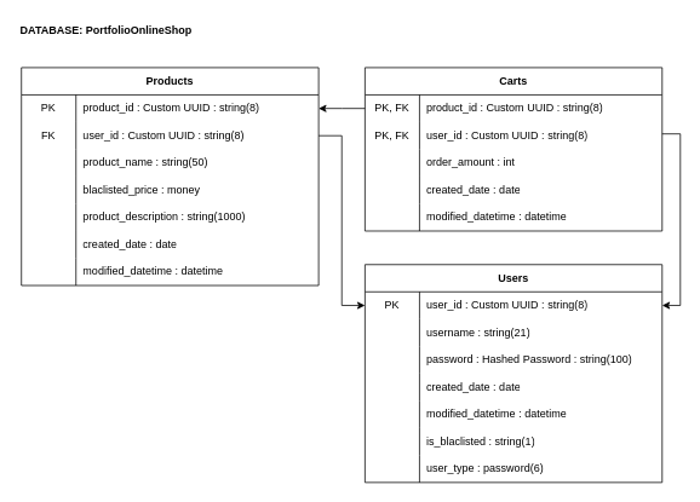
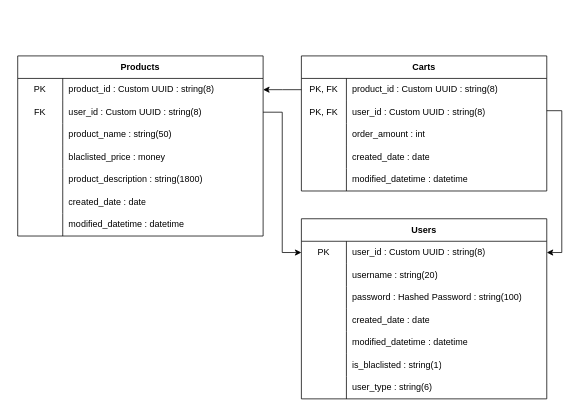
  <mxCell id="0" />
  <mxCell id="1" parent="0" />
  <mxCell id="2" value="Products" style="shape=table;startSize=30;container=1;collapsible=1;childLayout=tableLayout;fixedRows=1;rowLines=0;fontStyle=1;align=center;resizeLast=1;html=1;whiteSpace=wrap;" parent="1" vertex="1"><mxGeometry x="23" y="74" width="327" height="240" as="geometry" /></mxCell>
  <mxCell id="3" value="" style="shape=tableRow;horizontal=0;startSize=0;swimlaneHead=0;swimlaneBody=0;fillColor=none;collapsible=0;dropTarget=0;points=[[0,0.5],[1,0.5]];portConstraint=eastwest;top=0;left=0;right=0;bottom=0;html=1;" parent="2" vertex="1"><mxGeometry y="30" width="327" height="30" as="geometry" /></mxCell>
  <mxCell id="4" value="PK" style="shape=partialRectangle;connectable=0;fillColor=none;top=0;left=0;bottom=0;right=0;editable=1;overflow=hidden;html=1;whiteSpace=wrap;" parent="3" vertex="1"><mxGeometry width="60" height="30" as="geometry"><mxRectangle width="60" height="30" as="alternateBounds" /></mxGeometry></mxCell>
  <mxCell id="5" value="product_id : Custom UUID : string(8)" style="shape=partialRectangle;connectable=0;fillColor=none;top=0;left=0;bottom=0;right=0;align=left;spacingLeft=6;overflow=hidden;html=1;whiteSpace=wrap;" parent="3" vertex="1"><mxGeometry x="60" width="267" height="30" as="geometry"><mxRectangle width="267" height="30" as="alternateBounds" /></mxGeometry></mxCell>
  <mxCell id="6" value="" style="shape=tableRow;horizontal=0;startSize=0;swimlaneHead=0;swimlaneBody=0;fillColor=none;collapsible=0;dropTarget=0;points=[[0,0.5],[1,0.5]];portConstraint=eastwest;top=0;left=0;right=0;bottom=0;html=1;" parent="2" vertex="1"><mxGeometry y="60" width="327" height="30" as="geometry" /></mxCell>
  <mxCell id="7" value="FK" style="shape=partialRectangle;connectable=0;fillColor=none;top=0;left=0;bottom=0;right=0;editable=1;overflow=hidden;html=1;whiteSpace=wrap;" parent="6" vertex="1"><mxGeometry width="60" height="30" as="geometry"><mxRectangle width="60" height="30" as="alternateBounds" /></mxGeometry></mxCell>
  <mxCell id="8" value="user_id : Custom UUID : string(8)" style="shape=partialRectangle;connectable=0;fillColor=none;top=0;left=0;bottom=0;right=0;align=left;spacingLeft=6;overflow=hidden;html=1;whiteSpace=wrap;" parent="6" vertex="1"><mxGeometry x="60" width="267" height="30" as="geometry"><mxRectangle width="267" height="30" as="alternateBounds" /></mxGeometry></mxCell>
  <mxCell id="9" value="" style="shape=tableRow;horizontal=0;startSize=0;swimlaneHead=0;swimlaneBody=0;fillColor=none;collapsible=0;dropTarget=0;points=[[0,0.5],[1,0.5]];portConstraint=eastwest;top=0;left=0;right=0;bottom=0;html=1;" parent="2" vertex="1"><mxGeometry y="90" width="327" height="30" as="geometry" /></mxCell>
  <mxCell id="10" value="" style="shape=partialRectangle;connectable=0;fillColor=none;top=0;left=0;bottom=0;right=0;editable=1;overflow=hidden;html=1;whiteSpace=wrap;" parent="9" vertex="1"><mxGeometry width="60" height="30" as="geometry"><mxRectangle width="60" height="30" as="alternateBounds" /></mxGeometry></mxCell>
  <mxCell id="11" value="product_name : string(50)" style="shape=partialRectangle;connectable=0;fillColor=none;top=0;left=0;bottom=0;right=0;align=left;spacingLeft=6;overflow=hidden;html=1;whiteSpace=wrap;" parent="9" vertex="1"><mxGeometry x="60" width="267" height="30" as="geometry"><mxRectangle width="267" height="30" as="alternateBounds" /></mxGeometry></mxCell>
  <mxCell id="12" value="" style="shape=tableRow;horizontal=0;startSize=0;swimlaneHead=0;swimlaneBody=0;fillColor=none;collapsible=0;dropTarget=0;points=[[0,0.5],[1,0.5]];portConstraint=eastwest;top=0;left=0;right=0;bottom=0;html=1;" parent="2" vertex="1"><mxGeometry y="120" width="327" height="30" as="geometry" /></mxCell>
  <mxCell id="13" value="" style="shape=partialRectangle;connectable=0;fillColor=none;top=0;left=0;bottom=0;right=0;editable=1;overflow=hidden;html=1;whiteSpace=wrap;" parent="12" vertex="1"><mxGeometry width="60" height="30" as="geometry"><mxRectangle width="60" height="30" as="alternateBounds" /></mxGeometry></mxCell>
  <mxCell id="14" value="blaclisted_price : money" style="shape=partialRectangle;connectable=0;fillColor=none;top=0;left=0;bottom=0;right=0;align=left;spacingLeft=6;overflow=hidden;html=1;whiteSpace=wrap;" parent="12" vertex="1"><mxGeometry x="60" width="267" height="30" as="geometry"><mxRectangle width="267" height="30" as="alternateBounds" /></mxGeometry></mxCell>
  <mxCell id="15" value="" style="shape=tableRow;horizontal=0;startSize=0;swimlaneHead=0;swimlaneBody=0;fillColor=none;collapsible=0;dropTarget=0;points=[[0,0.5],[1,0.5]];portConstraint=eastwest;top=0;left=0;right=0;bottom=0;html=1;" parent="2" vertex="1"><mxGeometry y="150" width="327" height="30" as="geometry" /></mxCell>
  <mxCell id="16" value="" style="shape=partialRectangle;connectable=0;fillColor=none;top=0;left=0;bottom=0;right=0;editable=1;overflow=hidden;html=1;whiteSpace=wrap;" parent="15" vertex="1"><mxGeometry width="60" height="30" as="geometry"><mxRectangle width="60" height="30" as="alternateBounds" /></mxGeometry></mxCell>
- <mxCell id="17" value="product_description : string(1000)" style="shape=partialRectangle;connectable=0;fillColor=none;top=0;left=0;bottom=0;right=0;align=left;spacingLeft=6;overflow=hidden;html=1;whiteSpace=wrap;" parent="15" vertex="1"><mxGeometry x="60" width="267" height="30" as="geometry"><mxRectangle width="267" height="30" as="alternateBounds" /></mxGeometry></mxCell>
+ <mxCell id="17" value="product_description : string(1800)" style="shape=partialRectangle;connectable=0;fillColor=none;top=0;left=0;bottom=0;right=0;align=left;spacingLeft=6;overflow=hidden;html=1;whiteSpace=wrap;" parent="15" vertex="1"><mxGeometry x="60" width="267" height="30" as="geometry"><mxRectangle width="267" height="30" as="alternateBounds" /></mxGeometry></mxCell>
  <mxCell id="18" value="" style="shape=tableRow;horizontal=0;startSize=0;swimlaneHead=0;swimlaneBody=0;fillColor=none;collapsible=0;dropTarget=0;points=[[0,0.5],[1,0.5]];portConstraint=eastwest;top=0;left=0;right=0;bottom=0;html=1;" parent="2" vertex="1"><mxGeometry y="180" width="327" height="30" as="geometry" /></mxCell>
  <mxCell id="19" value="" style="shape=partialRectangle;connectable=0;fillColor=none;top=0;left=0;bottom=0;right=0;editable=1;overflow=hidden;html=1;whiteSpace=wrap;" parent="18" vertex="1"><mxGeometry width="60" height="30" as="geometry"><mxRectangle width="60" height="30" as="alternateBounds" /></mxGeometry></mxCell>
  <mxCell id="20" value="created_date : date" style="shape=partialRectangle;connectable=0;fillColor=none;top=0;left=0;bottom=0;right=0;align=left;spacingLeft=6;overflow=hidden;html=1;whiteSpace=wrap;" parent="18" vertex="1"><mxGeometry x="60" width="267" height="30" as="geometry"><mxRectangle width="267" height="30" as="alternateBounds" /></mxGeometry></mxCell>
  <mxCell id="21" value="" style="shape=tableRow;horizontal=0;startSize=0;swimlaneHead=0;swimlaneBody=0;fillColor=none;collapsible=0;dropTarget=0;points=[[0,0.5],[1,0.5]];portConstraint=eastwest;top=0;left=0;right=0;bottom=0;html=1;" parent="2" vertex="1"><mxGeometry y="210" width="327" height="30" as="geometry" /></mxCell>
  <mxCell id="22" value="" style="shape=partialRectangle;connectable=0;fillColor=none;top=0;left=0;bottom=0;right=0;editable=1;overflow=hidden;html=1;whiteSpace=wrap;" parent="21" vertex="1"><mxGeometry width="60" height="30" as="geometry"><mxRectangle width="60" height="30" as="alternateBounds" /></mxGeometry></mxCell>
  <mxCell id="23" value="modified_datetime : datetime" style="shape=partialRectangle;connectable=0;fillColor=none;top=0;left=0;bottom=0;right=0;align=left;spacingLeft=6;overflow=hidden;html=1;whiteSpace=wrap;" parent="21" vertex="1"><mxGeometry x="60" width="267" height="30" as="geometry"><mxRectangle width="267" height="30" as="alternateBounds" /></mxGeometry></mxCell>
- <mxCell id="24" value="DATABASE: PortfolioOnlineShop" style="text;html=1;align=left;verticalAlign=middle;resizable=0;points=[];autosize=1;strokeColor=none;fillColor=none;fontStyle=1" parent="1" vertex="1"><mxGeometry x="20" y="20" width="194" height="26" as="geometry" /></mxCell>
  <mxCell id="25" value="Carts" style="shape=table;startSize=30;container=1;collapsible=1;childLayout=tableLayout;fixedRows=1;rowLines=0;fontStyle=1;align=center;resizeLast=1;html=1;whiteSpace=wrap;" parent="1" vertex="1"><mxGeometry x="401" y="74" width="327" height="180" as="geometry" /></mxCell>
  <mxCell id="26" value="" style="shape=tableRow;horizontal=0;startSize=0;swimlaneHead=0;swimlaneBody=0;fillColor=none;collapsible=0;dropTarget=0;points=[[0,0.5],[1,0.5]];portConstraint=eastwest;top=0;left=0;right=0;bottom=0;html=1;" parent="25" vertex="1"><mxGeometry y="30" width="327" height="30" as="geometry" /></mxCell>
  <mxCell id="27" value="PK, FK" style="shape=partialRectangle;connectable=0;fillColor=none;top=0;left=0;bottom=0;right=0;editable=1;overflow=hidden;html=1;whiteSpace=wrap;" parent="26" vertex="1"><mxGeometry width="60" height="30" as="geometry"><mxRectangle width="60" height="30" as="alternateBounds" /></mxGeometry></mxCell>
  <mxCell id="28" value="product_id : Custom UUID : string(8)" style="shape=partialRectangle;connectable=0;fillColor=none;top=0;left=0;bottom=0;right=0;align=left;spacingLeft=6;overflow=hidden;html=1;whiteSpace=wrap;" parent="26" vertex="1"><mxGeometry x="60" width="267" height="30" as="geometry"><mxRectangle width="267" height="30" as="alternateBounds" /></mxGeometry></mxCell>
  <mxCell id="29" value="" style="shape=tableRow;horizontal=0;startSize=0;swimlaneHead=0;swimlaneBody=0;fillColor=none;collapsible=0;dropTarget=0;points=[[0,0.5],[1,0.5]];portConstraint=eastwest;top=0;left=0;right=0;bottom=0;html=1;" parent="25" vertex="1"><mxGeometry y="60" width="327" height="30" as="geometry" /></mxCell>
  <mxCell id="30" value="PK, FK" style="shape=partialRectangle;connectable=0;fillColor=none;top=0;left=0;bottom=0;right=0;editable=1;overflow=hidden;html=1;whiteSpace=wrap;" parent="29" vertex="1"><mxGeometry width="60" height="30" as="geometry"><mxRectangle width="60" height="30" as="alternateBounds" /></mxGeometry></mxCell>
  <mxCell id="31" value="user_id : Custom UUID : string(8)" style="shape=partialRectangle;connectable=0;fillColor=none;top=0;left=0;bottom=0;right=0;align=left;spacingLeft=6;overflow=hidden;html=1;whiteSpace=wrap;" parent="29" vertex="1"><mxGeometry x="60" width="267" height="30" as="geometry"><mxRectangle width="267" height="30" as="alternateBounds" /></mxGeometry></mxCell>
  <mxCell id="32" value="" style="shape=tableRow;horizontal=0;startSize=0;swimlaneHead=0;swimlaneBody=0;fillColor=none;collapsible=0;dropTarget=0;points=[[0,0.5],[1,0.5]];portConstraint=eastwest;top=0;left=0;right=0;bottom=0;html=1;" parent="25" vertex="1"><mxGeometry y="90" width="327" height="30" as="geometry" /></mxCell>
  <mxCell id="33" value="" style="shape=partialRectangle;connectable=0;fillColor=none;top=0;left=0;bottom=0;right=0;editable=1;overflow=hidden;html=1;whiteSpace=wrap;" parent="32" vertex="1"><mxGeometry width="60" height="30" as="geometry"><mxRectangle width="60" height="30" as="alternateBounds" /></mxGeometry></mxCell>
  <mxCell id="34" value="order_amount : int" style="shape=partialRectangle;connectable=0;fillColor=none;top=0;left=0;bottom=0;right=0;align=left;spacingLeft=6;overflow=hidden;html=1;whiteSpace=wrap;" parent="32" vertex="1"><mxGeometry x="60" width="267" height="30" as="geometry"><mxRectangle width="267" height="30" as="alternateBounds" /></mxGeometry></mxCell>
  <mxCell id="35" value="" style="shape=tableRow;horizontal=0;startSize=0;swimlaneHead=0;swimlaneBody=0;fillColor=none;collapsible=0;dropTarget=0;points=[[0,0.5],[1,0.5]];portConstraint=eastwest;top=0;left=0;right=0;bottom=0;html=1;" parent="25" vertex="1"><mxGeometry y="120" width="327" height="30" as="geometry" /></mxCell>
  <mxCell id="36" value="" style="shape=partialRectangle;connectable=0;fillColor=none;top=0;left=0;bottom=0;right=0;editable=1;overflow=hidden;html=1;whiteSpace=wrap;" parent="35" vertex="1"><mxGeometry width="60" height="30" as="geometry"><mxRectangle width="60" height="30" as="alternateBounds" /></mxGeometry></mxCell>
  <mxCell id="37" value="created_date : date" style="shape=partialRectangle;connectable=0;fillColor=none;top=0;left=0;bottom=0;right=0;align=left;spacingLeft=6;overflow=hidden;html=1;whiteSpace=wrap;" parent="35" vertex="1"><mxGeometry x="60" width="267" height="30" as="geometry"><mxRectangle width="267" height="30" as="alternateBounds" /></mxGeometry></mxCell>
  <mxCell id="38" value="" style="shape=tableRow;horizontal=0;startSize=0;swimlaneHead=0;swimlaneBody=0;fillColor=none;collapsible=0;dropTarget=0;points=[[0,0.5],[1,0.5]];portConstraint=eastwest;top=0;left=0;right=0;bottom=0;html=1;" parent="25" vertex="1"><mxGeometry y="150" width="327" height="30" as="geometry" /></mxCell>
  <mxCell id="39" value="" style="shape=partialRectangle;connectable=0;fillColor=none;top=0;left=0;bottom=0;right=0;editable=1;overflow=hidden;html=1;whiteSpace=wrap;" parent="38" vertex="1"><mxGeometry width="60" height="30" as="geometry"><mxRectangle width="60" height="30" as="alternateBounds" /></mxGeometry></mxCell>
  <mxCell id="40" value="modified_datetime : datetime" style="shape=partialRectangle;connectable=0;fillColor=none;top=0;left=0;bottom=0;right=0;align=left;spacingLeft=6;overflow=hidden;html=1;whiteSpace=wrap;" parent="38" vertex="1"><mxGeometry x="60" width="267" height="30" as="geometry"><mxRectangle width="267" height="30" as="alternateBounds" /></mxGeometry></mxCell>
  <mxCell id="41" value="Users" style="shape=table;startSize=30;container=1;collapsible=1;childLayout=tableLayout;fixedRows=1;rowLines=0;fontStyle=1;align=center;resizeLast=1;html=1;whiteSpace=wrap;" parent="1" vertex="1"><mxGeometry x="401" y="291" width="327" height="240" as="geometry" /></mxCell>
  <mxCell id="42" value="" style="shape=tableRow;horizontal=0;startSize=0;swimlaneHead=0;swimlaneBody=0;fillColor=none;collapsible=0;dropTarget=0;points=[[0,0.5],[1,0.5]];portConstraint=eastwest;top=0;left=0;right=0;bottom=0;html=1;" parent="41" vertex="1"><mxGeometry y="30" width="327" height="30" as="geometry" /></mxCell>
  <mxCell id="43" value="PK" style="shape=partialRectangle;connectable=0;fillColor=none;top=0;left=0;bottom=0;right=0;editable=1;overflow=hidden;html=1;whiteSpace=wrap;" parent="42" vertex="1"><mxGeometry width="60" height="30" as="geometry"><mxRectangle width="60" height="30" as="alternateBounds" /></mxGeometry></mxCell>
  <mxCell id="44" value="user_id : Custom UUID : string(8)" style="shape=partialRectangle;connectable=0;fillColor=none;top=0;left=0;bottom=0;right=0;align=left;spacingLeft=6;overflow=hidden;html=1;whiteSpace=wrap;" parent="42" vertex="1"><mxGeometry x="60" width="267" height="30" as="geometry"><mxRectangle width="267" height="30" as="alternateBounds" /></mxGeometry></mxCell>
  <mxCell id="45" value="" style="shape=tableRow;horizontal=0;startSize=0;swimlaneHead=0;swimlaneBody=0;fillColor=none;collapsible=0;dropTarget=0;points=[[0,0.5],[1,0.5]];portConstraint=eastwest;top=0;left=0;right=0;bottom=0;html=1;" parent="41" vertex="1"><mxGeometry y="60" width="327" height="30" as="geometry" /></mxCell>
  <mxCell id="46" value="" style="shape=partialRectangle;connectable=0;fillColor=none;top=0;left=0;bottom=0;right=0;editable=1;overflow=hidden;html=1;whiteSpace=wrap;" parent="45" vertex="1"><mxGeometry width="60" height="30" as="geometry"><mxRectangle width="60" height="30" as="alternateBounds" /></mxGeometry></mxCell>
- <mxCell id="47" value="username : string(21)" style="shape=partialRectangle;connectable=0;fillColor=none;top=0;left=0;bottom=0;right=0;align=left;spacingLeft=6;overflow=hidden;html=1;whiteSpace=wrap;" parent="45" vertex="1"><mxGeometry x="60" width="267" height="30" as="geometry"><mxRectangle width="267" height="30" as="alternateBounds" /></mxGeometry></mxCell>
+ <mxCell id="47" value="username : string(20)" style="shape=partialRectangle;connectable=0;fillColor=none;top=0;left=0;bottom=0;right=0;align=left;spacingLeft=6;overflow=hidden;html=1;whiteSpace=wrap;" parent="45" vertex="1"><mxGeometry x="60" width="267" height="30" as="geometry"><mxRectangle width="267" height="30" as="alternateBounds" /></mxGeometry></mxCell>
  <mxCell id="48" value="" style="shape=tableRow;horizontal=0;startSize=0;swimlaneHead=0;swimlaneBody=0;fillColor=none;collapsible=0;dropTarget=0;points=[[0,0.5],[1,0.5]];portConstraint=eastwest;top=0;left=0;right=0;bottom=0;html=1;" parent="41" vertex="1"><mxGeometry y="90" width="327" height="30" as="geometry" /></mxCell>
  <mxCell id="49" value="" style="shape=partialRectangle;connectable=0;fillColor=none;top=0;left=0;bottom=0;right=0;editable=1;overflow=hidden;html=1;whiteSpace=wrap;" parent="48" vertex="1"><mxGeometry width="60" height="30" as="geometry"><mxRectangle width="60" height="30" as="alternateBounds" /></mxGeometry></mxCell>
  <mxCell id="50" value="password : Hashed Password : string(100)" style="shape=partialRectangle;connectable=0;fillColor=none;top=0;left=0;bottom=0;right=0;align=left;spacingLeft=6;overflow=hidden;html=1;whiteSpace=wrap;" parent="48" vertex="1"><mxGeometry x="60" width="267" height="30" as="geometry"><mxRectangle width="267" height="30" as="alternateBounds" /></mxGeometry></mxCell>
  <mxCell id="51" value="" style="shape=tableRow;horizontal=0;startSize=0;swimlaneHead=0;swimlaneBody=0;fillColor=none;collapsible=0;dropTarget=0;points=[[0,0.5],[1,0.5]];portConstraint=eastwest;top=0;left=0;right=0;bottom=0;html=1;" parent="41" vertex="1"><mxGeometry y="120" width="327" height="30" as="geometry" /></mxCell>
  <mxCell id="52" value="" style="shape=partialRectangle;connectable=0;fillColor=none;top=0;left=0;bottom=0;right=0;editable=1;overflow=hidden;html=1;whiteSpace=wrap;" parent="51" vertex="1"><mxGeometry width="60" height="30" as="geometry"><mxRectangle width="60" height="30" as="alternateBounds" /></mxGeometry></mxCell>
  <mxCell id="53" value="created_date : date" style="shape=partialRectangle;connectable=0;fillColor=none;top=0;left=0;bottom=0;right=0;align=left;spacingLeft=6;overflow=hidden;html=1;whiteSpace=wrap;" parent="51" vertex="1"><mxGeometry x="60" width="267" height="30" as="geometry"><mxRectangle width="267" height="30" as="alternateBounds" /></mxGeometry></mxCell>
  <mxCell id="54" value="" style="shape=tableRow;horizontal=0;startSize=0;swimlaneHead=0;swimlaneBody=0;fillColor=none;collapsible=0;dropTarget=0;points=[[0,0.5],[1,0.5]];portConstraint=eastwest;top=0;left=0;right=0;bottom=0;html=1;" parent="41" vertex="1"><mxGeometry y="150" width="327" height="30" as="geometry" /></mxCell>
  <mxCell id="55" value="" style="shape=partialRectangle;connectable=0;fillColor=none;top=0;left=0;bottom=0;right=0;editable=1;overflow=hidden;html=1;whiteSpace=wrap;" parent="54" vertex="1"><mxGeometry width="60" height="30" as="geometry"><mxRectangle width="60" height="30" as="alternateBounds" /></mxGeometry></mxCell>
  <mxCell id="56" value="modified_datetime : datetime" style="shape=partialRectangle;connectable=0;fillColor=none;top=0;left=0;bottom=0;right=0;align=left;spacingLeft=6;overflow=hidden;html=1;whiteSpace=wrap;" parent="54" vertex="1"><mxGeometry x="60" width="267" height="30" as="geometry"><mxRectangle width="267" height="30" as="alternateBounds" /></mxGeometry></mxCell>
  <mxCell id="57" value="" style="shape=tableRow;horizontal=0;startSize=0;swimlaneHead=0;swimlaneBody=0;fillColor=none;collapsible=0;dropTarget=0;points=[[0,0.5],[1,0.5]];portConstraint=eastwest;top=0;left=0;right=0;bottom=0;html=1;" parent="41" vertex="1"><mxGeometry y="180" width="327" height="30" as="geometry" /></mxCell>
  <mxCell id="58" value="" style="shape=partialRectangle;connectable=0;fillColor=none;top=0;left=0;bottom=0;right=0;editable=1;overflow=hidden;html=1;whiteSpace=wrap;" parent="57" vertex="1"><mxGeometry width="60" height="30" as="geometry"><mxRectangle width="60" height="30" as="alternateBounds" /></mxGeometry></mxCell>
  <mxCell id="59" value="is_blaclisted : string(1)" style="shape=partialRectangle;connectable=0;fillColor=none;top=0;left=0;bottom=0;right=0;align=left;spacingLeft=6;overflow=hidden;html=1;whiteSpace=wrap;" parent="57" vertex="1"><mxGeometry x="60" width="267" height="30" as="geometry"><mxRectangle width="267" height="30" as="alternateBounds" /></mxGeometry></mxCell>
  <mxCell id="60" value="" style="shape=tableRow;horizontal=0;startSize=0;swimlaneHead=0;swimlaneBody=0;fillColor=none;collapsible=0;dropTarget=0;points=[[0,0.5],[1,0.5]];portConstraint=eastwest;top=0;left=0;right=0;bottom=0;html=1;" parent="41" vertex="1"><mxGeometry y="210" width="327" height="30" as="geometry" /></mxCell>
  <mxCell id="61" value="" style="shape=partialRectangle;connectable=0;fillColor=none;top=0;left=0;bottom=0;right=0;editable=1;overflow=hidden;html=1;whiteSpace=wrap;" parent="60" vertex="1"><mxGeometry width="60" height="30" as="geometry"><mxRectangle width="60" height="30" as="alternateBounds" /></mxGeometry></mxCell>
- <mxCell id="62" value="user_type : password(6)" style="shape=partialRectangle;connectable=0;fillColor=none;top=0;left=0;bottom=0;right=0;align=left;spacingLeft=6;overflow=hidden;html=1;whiteSpace=wrap;" parent="60" vertex="1"><mxGeometry x="60" width="267" height="30" as="geometry"><mxRectangle width="267" height="30" as="alternateBounds" /></mxGeometry></mxCell>
+ <mxCell id="62" value="user_type : string(6)" style="shape=partialRectangle;connectable=0;fillColor=none;top=0;left=0;bottom=0;right=0;align=left;spacingLeft=6;overflow=hidden;html=1;whiteSpace=wrap;" parent="60" vertex="1"><mxGeometry x="60" width="267" height="30" as="geometry"><mxRectangle width="267" height="30" as="alternateBounds" /></mxGeometry></mxCell>
  <mxCell id="63" style="edgeStyle=orthogonalEdgeStyle;rounded=0;orthogonalLoop=1;jettySize=auto;html=1;" parent="1" source="26" edge="1"><mxGeometry relative="1" as="geometry"><mxPoint x="350" y="119" as="targetPoint" /></mxGeometry></mxCell>
  <mxCell id="64" style="edgeStyle=orthogonalEdgeStyle;rounded=0;orthogonalLoop=1;jettySize=auto;html=1;" parent="1" source="29" target="42" edge="1"><mxGeometry relative="1" as="geometry"><Array as="points"><mxPoint x="748" y="147" /><mxPoint x="748" y="336" /></Array></mxGeometry></mxCell>
  <mxCell id="65" style="edgeStyle=orthogonalEdgeStyle;rounded=0;orthogonalLoop=1;jettySize=auto;html=1;" parent="1" source="6" target="42" edge="1"><mxGeometry relative="1" as="geometry" /></mxCell>
